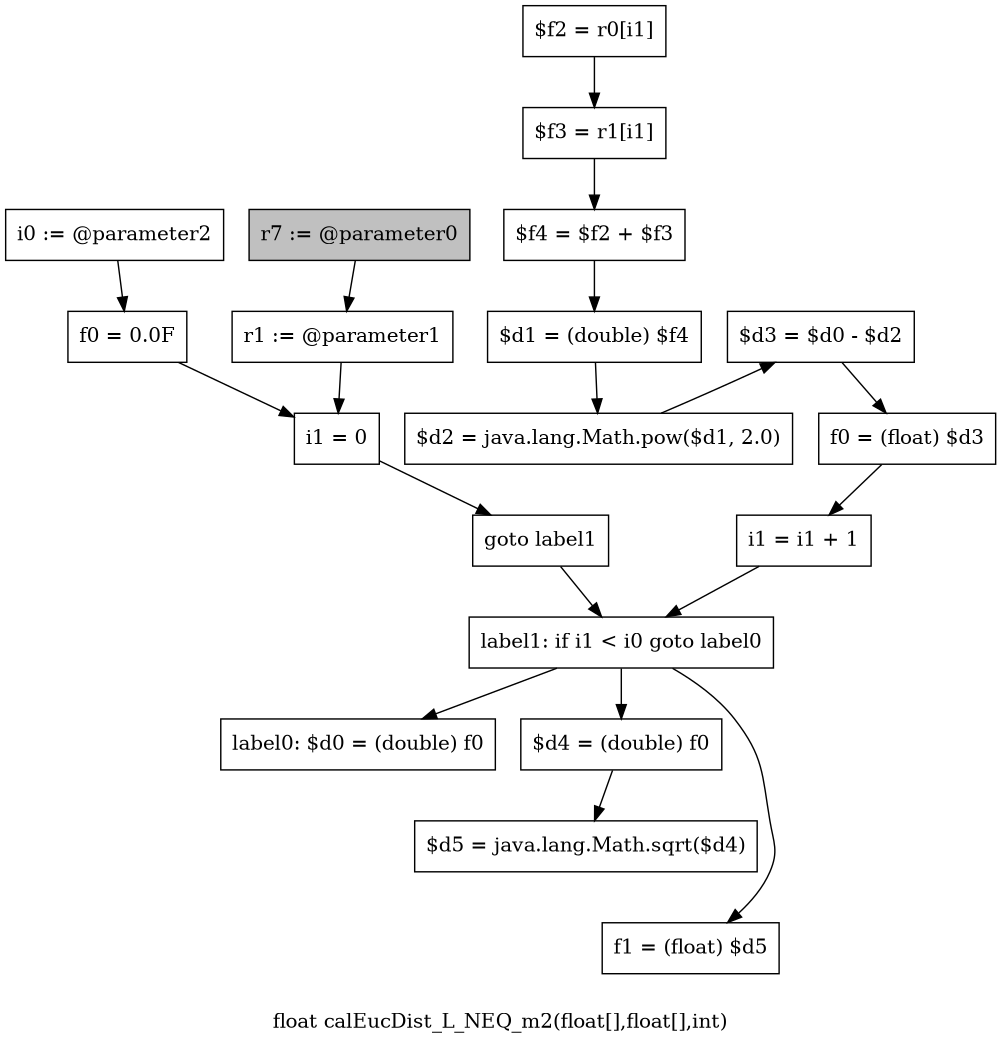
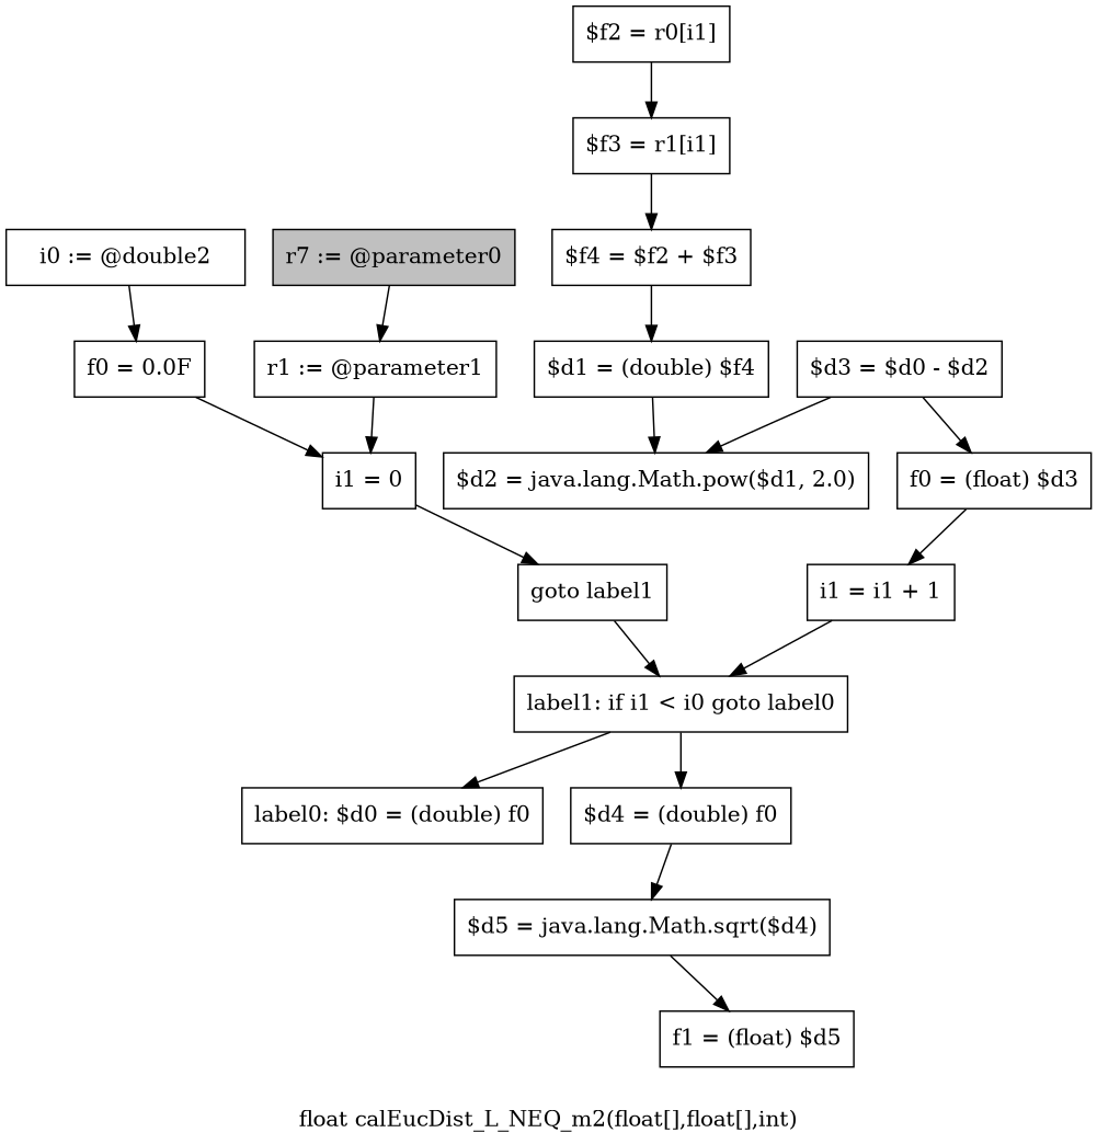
  digraph {
    label="float calEucDist_L_NEQ_m2(float[],float[],int)"
    node [shape=box]
    n1 [fillcolor=gray label="r7 := @parameter0" style=filled]
    n2 [label="r1 := @parameter1"]
    n3 [label="i1 = 0"]
-   n4 [label="i0 := @parameter2"]
+   n4 [label="i0 := @double2"]
    n5 [label="f0 = 0.0F"]
    n6 [label="goto label1"]
    n7 [label="label1: if i1 < i0 goto label0"]
    n8 [label="label0: $d0 = (double) f0"]
    n9 [label="$d4 = (double) f0"]
    n10 [label="$d5 = java.lang.Math.sqrt($d4)"]
    n11 [label="$f2 = r0[i1]"]
    n12 [label="$f3 = r1[i1]"]
    n13 [label="$f4 = $f2 + $f3"]
    n14 [label="$d1 = (double) $f4"]
    n15 [label="$d2 = java.lang.Math.pow($d1, 2.0)"]
    n16 [label="$d3 = $d0 - $d2"]
    n17 [label="f0 = (float) $d3"]
    n18 [label="i1 = i1 + 1"]
    n19 [label="f1 = (float) $d5"]
    n1 -> n2
    n2 -> n3
    n3 -> n6
    n4 -> n5
    n5 -> n3
    n6 -> n7
    n7 -> n8
    n7 -> n9
    n9 -> n10
-   n7 -> n19
+   n10 -> n19
    n11 -> n12
    n12 -> n13
    n13 -> n14
    n14 -> n15
-   n15 -> n16
+   n16 -> n15
    n16 -> n17
    n17 -> n18
    n18 -> n7
  }
